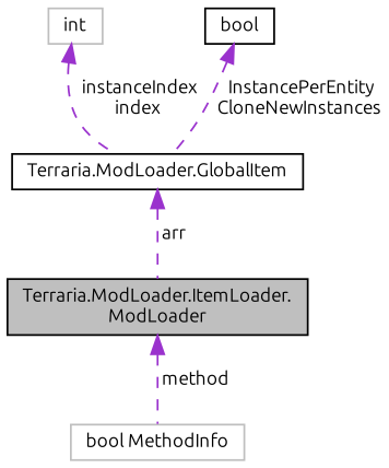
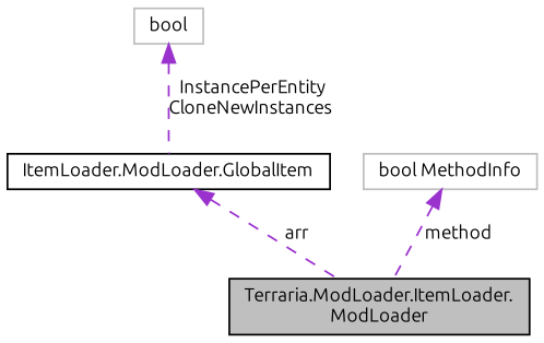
  digraph {
    fontname=Ubuntu
    node [color=grey75 fillcolor=white fontname=Ubuntu fontsize=10 shape=record style=filled]
    edge [color=darkorchid3 dir=back fontname=Ubuntu fontsize=10 labelfontname=Helvetica labelfontsize=10 style=dashed]
    n1 [color=black fillcolor=grey75 fontcolor=black height=0.2 label="Terraria.ModLoader.ItemLoader.\lModLoader" width=0.4]
-   n2 [color=black height=0.2 label="Terraria.ModLoader.GlobalItem" width=0.4]
-   n3 [height=0.2 label=int width=0.4]
-   n4 [color=black height=0.2 label=bool width=0.4]
+   n2 [color=black height=0.2 label="ItemLoader.ModLoader.GlobalItem" width=0.4]
+   n4 [height=0.2 label=bool width=0.4]
    n5 [height=0.2 label="bool MethodInfo" width=0.4]
    n2 -> n1 [label=" arr"]
-   n3 -> n2 [label=" instanceIndex\nindex"]
    n4 -> n2 [label=" InstancePerEntity\nCloneNewInstances"]
-   n1 -> n5 [label=" method"]
+   n5 -> n1 [label=" method"]
  }
